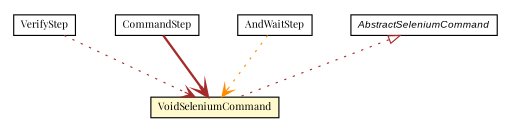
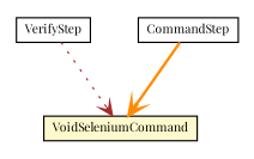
  digraph {
    fontname="Playfair Display"
    nodesep=0.25
    ranksep=0.5
    node [fontcolor=black fontname="Playfair Display" fontsize=9.0 shape=plaintext]
    edge [arrowhead=open color=brown fontcolor=black fontname="Playfair Display" fontsize=10.0 headport=p labelfontname=arial labelfontsize=10 style=dotted tailport=p]
    n1 [label=<<table title="com.google.code.play.selenium.step.VoidSeleniumCommand" border="0" cellborder="1" cellspacing="0" cellpadding="2" port="p" bgcolor="lemonChiffon" href="./VoidSeleniumCommand.html"> 		<tr><td><table border="0" cellspacing="0" cellpadding="1"> <tr><td align="center" balign="center"> VoidSeleniumCommand </td></tr> 		</table></td></tr> 		</table>>]
    n2 [label=<<table title="com.google.code.play.selenium.step.VerifyStep" border="0" cellborder="1" cellspacing="0" cellpadding="2" port="p" href="./VerifyStep.html"> 		<tr><td><table border="0" cellspacing="0" cellpadding="1"> <tr><td align="center" balign="center"> VerifyStep </td></tr> 		</table></td></tr> 		</table>>]
    n3 [label=<<table title="com.google.code.play.selenium.step.CommandStep" border="0" cellborder="1" cellspacing="0" cellpadding="2" port="p" href="./CommandStep.html"> 		<tr><td><table border="0" cellspacing="0" cellpadding="1"> <tr><td align="center" balign="center"> CommandStep </td></tr> 		</table></td></tr> 		</table>>]
-   n4 [label=<<table title="com.google.code.play.selenium.step.AndWaitStep" border="0" cellborder="1" cellspacing="0" cellpadding="2" port="p" href="./AndWaitStep.html"> 		<tr><td><table border="0" cellspacing="0" cellpadding="1"> <tr><td align="center" balign="center"> AndWaitStep </td></tr> 		</table></td></tr> 		</table>>]
-   n5 [label=<<table title="com.google.code.play.selenium.step.AbstractSeleniumCommand" border="0" cellborder="1" cellspacing="0" cellpadding="2" port="p" href="./AbstractSeleniumCommand.html"> 		<tr><td><table border="0" cellspacing="0" cellpadding="1"> <tr><td align="center" balign="center"><font face="arial italic"> AbstractSeleniumCommand </font></td></tr> 		</table></td></tr> 		</table>>]
    n2 -> n1
-   n3 -> n1 [style=bold]
-   n4 -> n1 [color=darkorange]
-   n5 -> n1 [arrowtail=empty dir=back fontsize=10 arrowhead="" fontcolor=""]
+   n3 -> n1 [color=darkorange style=bold]
  }
